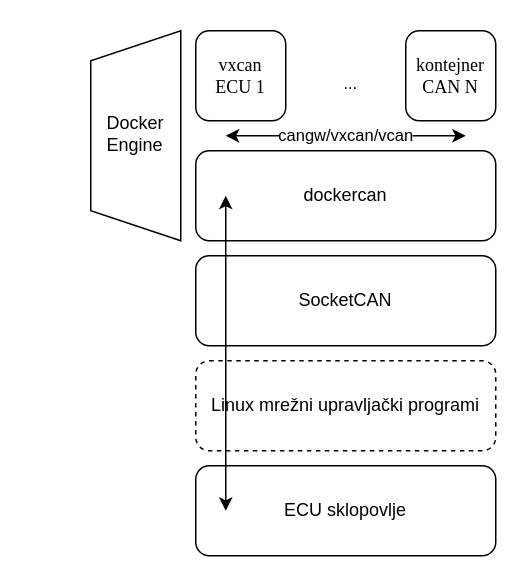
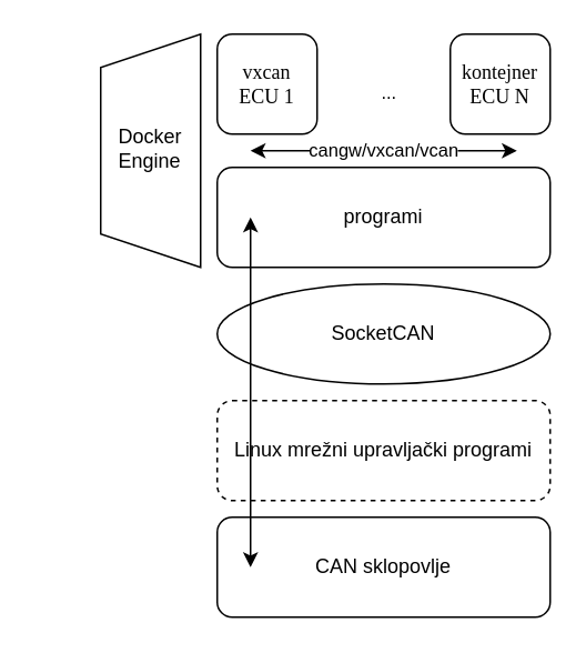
  <mxCell id="0" />
  <mxCell id="1" parent="0" />
- <mxCell id="2" value="dockercan" style="rounded=1;whiteSpace=wrap;html=1;fillColor=none;" vertex="1" parent="1"><mxGeometry x="130" y="100" width="200" height="60" as="geometry" /></mxCell>
- <mxCell id="3" value="SocketCAN" style="rounded=1;whiteSpace=wrap;html=1;fillColor=none;" vertex="1" parent="1"><mxGeometry x="130" y="170" width="200" height="60" as="geometry" /></mxCell>
+ <mxCell id="2" value="programi" style="rounded=1;whiteSpace=wrap;html=1;fillColor=none;" vertex="1" parent="1"><mxGeometry x="130" y="100" width="200" height="60" as="geometry" /></mxCell>
+ <mxCell id="3" value="SocketCAN" style="ellipse;whiteSpace=wrap;html=1;fillColor=none;" vertex="1" parent="1"><mxGeometry x="130" y="170" width="200" height="60" as="geometry" /></mxCell>
  <mxCell id="4" value="&lt;div&gt;vxcan&lt;br&gt;&lt;/div&gt;&lt;div&gt;ECU 1&lt;/div&gt;" style="rounded=1;whiteSpace=wrap;html=1;pointerEvents=0;strokeColor=default;align=center;verticalAlign=middle;fontFamily=Times New Roman;fontSize=12;fontColor=default;fillColor=none;container=0;" vertex="1" parent="1"><mxGeometry x="130" y="20" width="60" height="60" as="geometry" /></mxCell>
- <mxCell id="5" value="&lt;div&gt;kontejner&lt;br&gt;&lt;/div&gt;&lt;div&gt;CAN N&lt;/div&gt;" style="rounded=1;whiteSpace=wrap;html=1;pointerEvents=0;strokeColor=default;align=center;verticalAlign=middle;fontFamily=Times New Roman;fontSize=12;fontColor=default;fillColor=none;container=0;" vertex="1" parent="1"><mxGeometry x="270" y="20" width="60" height="60" as="geometry" /></mxCell>
+ <mxCell id="5" value="&lt;div&gt;kontejner&lt;br&gt;&lt;/div&gt;&lt;div&gt;ECU N&lt;/div&gt;" style="rounded=1;whiteSpace=wrap;html=1;pointerEvents=0;strokeColor=default;align=center;verticalAlign=middle;fontFamily=Times New Roman;fontSize=12;fontColor=default;fillColor=none;container=0;" vertex="1" parent="1"><mxGeometry x="270" y="20" width="60" height="60" as="geometry" /></mxCell>
  <mxCell id="6" value="Linux mrežni upravljački programi" style="rounded=1;whiteSpace=wrap;html=1;fillColor=none;dashed=1;" vertex="1" parent="1"><mxGeometry x="130" y="240" width="200" height="60" as="geometry" /></mxCell>
- <mxCell id="7" value="ECU sklopovlje" style="rounded=1;whiteSpace=wrap;html=1;fillColor=none;" vertex="1" parent="1"><mxGeometry x="130" y="310" width="200" height="60" as="geometry" /></mxCell>
+ <mxCell id="7" value="CAN sklopovlje" style="rounded=1;whiteSpace=wrap;html=1;fillColor=none;" vertex="1" parent="1"><mxGeometry x="130" y="310" width="200" height="60" as="geometry" /></mxCell>
  <mxCell id="8" value="" style="endArrow=classic;html=1;rounded=0;entryX=0;entryY=0.5;entryDx=0;entryDy=0;strokeColor=none;" edge="1" parent="1" target="5"><mxGeometry width="50" height="50" relative="1" as="geometry"><mxPoint x="190" y="60" as="sourcePoint" /><mxPoint x="240" y="10" as="targetPoint" /></mxGeometry></mxCell>
  <mxCell id="9" value="..." style="edgeLabel;html=1;align=center;verticalAlign=middle;resizable=0;points=[];" vertex="1" connectable="0" parent="8"><mxGeometry x="0.073" relative="1" as="geometry"><mxPoint as="offset" /></mxGeometry></mxCell>
  <mxCell id="10" value="" style="endArrow=classic;startArrow=classic;html=1;rounded=0;exitX=0.15;exitY=0.5;exitDx=0;exitDy=0;exitPerimeter=0;" edge="1" parent="1"><mxGeometry width="50" height="50" relative="1" as="geometry"><mxPoint x="150" y="340" as="sourcePoint" /><mxPoint x="150" y="130" as="targetPoint" /></mxGeometry></mxCell>
  <mxCell id="11" value="cangw/vxcan/vcan" style="endArrow=classic;startArrow=classic;html=1;rounded=0;" edge="1" parent="1"><mxGeometry width="50" height="50" relative="1" as="geometry"><mxPoint x="310" y="90" as="sourcePoint" /><mxPoint x="150" y="90" as="targetPoint" /></mxGeometry></mxCell>
  <mxCell id="12" value="&lt;div&gt;Docker&lt;/div&gt;&lt;div&gt;Engine&lt;br&gt;&lt;/div&gt;" style="shape=trapezoid;perimeter=trapezoidPerimeter;whiteSpace=wrap;html=1;fixedSize=1;rotation=-90;horizontal=1;textDirection=vertical-rl;" vertex="1" parent="1"><mxGeometry x="20" y="60" width="140" height="60" as="geometry" /></mxCell>
